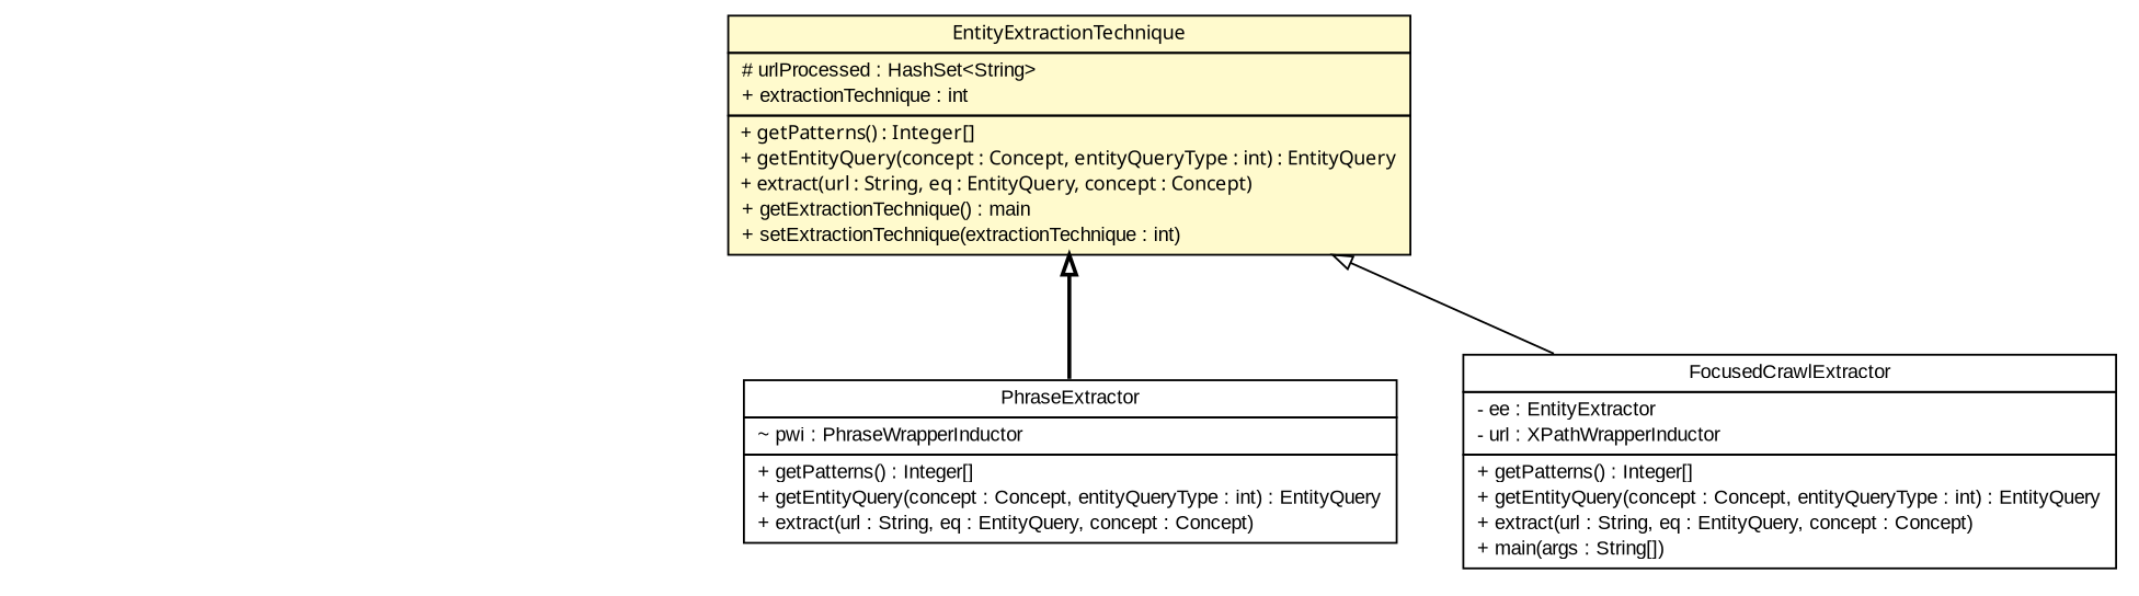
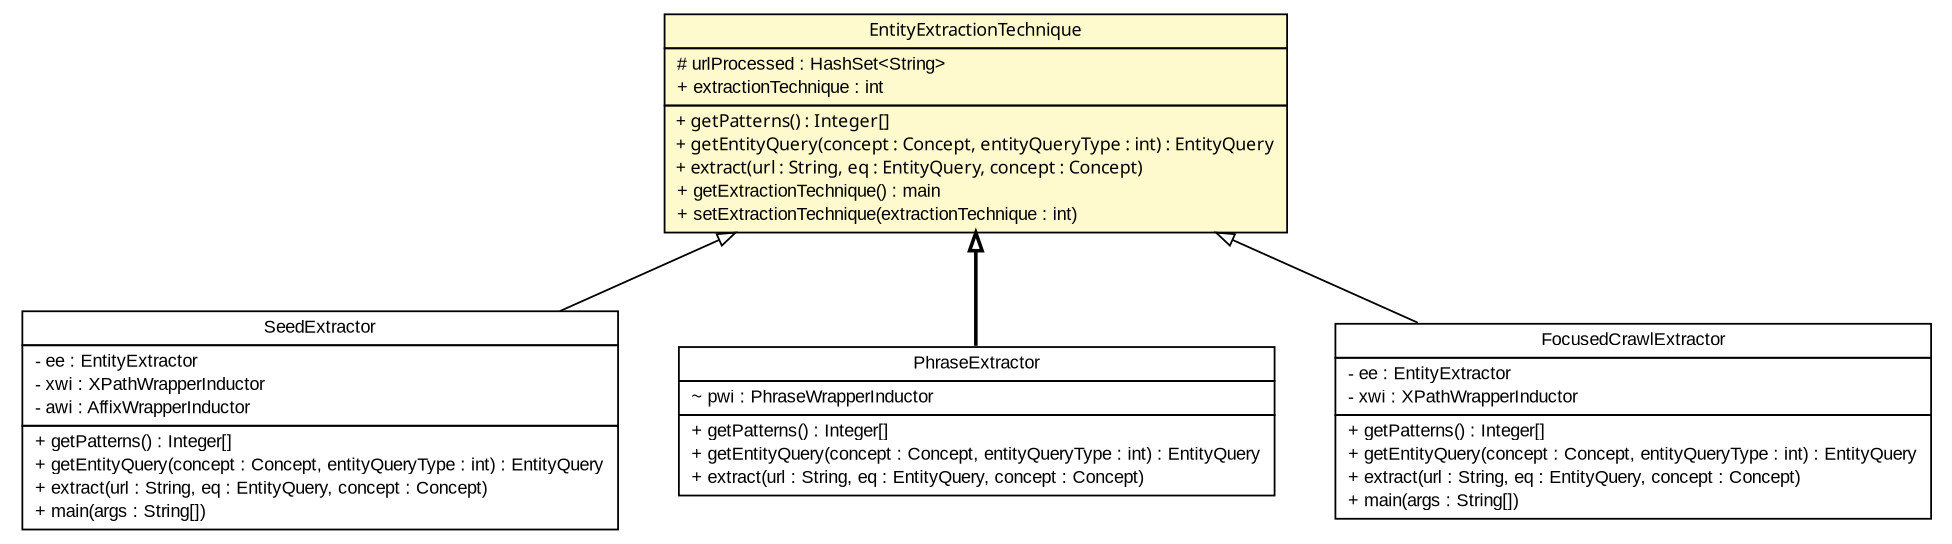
  digraph {
    nodesep=0.25
    ranksep=0.5
    node [fontcolor=black fontname=arial fontsize=10.0 shape=plaintext]
    edge [arrowtail=empty dir=back fontname=arial fontsize=10 headport=p labelfontname=arial labelfontsize=10 style=solid tailport=p]
+   n1 [label=<<table title="tud.iir.extraction.entity.SeedExtractor" border="0" cellborder="1" cellspacing="0" cellpadding="2" port="p" href="./SeedExtractor.html"> 		<tr><td><table border="0" cellspacing="0" cellpadding="1"> <tr><td align="center" balign="center"> SeedExtractor </td></tr> 		</table></td></tr> 		<tr><td><table border="0" cellspacing="0" cellpadding="1"> <tr><td align="left" balign="left"> - ee : EntityExtractor </td></tr> <tr><td align="left" balign="left"> - xwi : XPathWrapperInductor </td></tr> <tr><td align="left" balign="left"> - awi : AffixWrapperInductor </td></tr> 		</table></td></tr> 		<tr><td><table border="0" cellspacing="0" cellpadding="1"> <tr><td align="left" balign="left"> + getPatterns() : Integer[] </td></tr> <tr><td align="left" balign="left"> + getEntityQuery(concept : Concept, entityQueryType : int) : EntityQuery </td></tr> <tr><td align="left" balign="left"> + extract(url : String, eq : EntityQuery, concept : Concept) </td></tr> <tr><td align="left" balign="left"> + main(args : String[]) </td></tr> 		</table></td></tr> 		</table>>]
    n2 [label=<<table title="tud.iir.extraction.entity.PhraseExtractor" border="0" cellborder="1" cellspacing="0" cellpadding="2" port="p" href="./PhraseExtractor.html"> 		<tr><td><table border="0" cellspacing="0" cellpadding="1"> <tr><td align="center" balign="center"> PhraseExtractor </td></tr> 		</table></td></tr> 		<tr><td><table border="0" cellspacing="0" cellpadding="1"> <tr><td align="left" balign="left"> ~ pwi : PhraseWrapperInductor </td></tr> 		</table></td></tr> 		<tr><td><table border="0" cellspacing="0" cellpadding="1"> <tr><td align="left" balign="left"> + getPatterns() : Integer[] </td></tr> <tr><td align="left" balign="left"> + getEntityQuery(concept : Concept, entityQueryType : int) : EntityQuery </td></tr> <tr><td align="left" balign="left"> + extract(url : String, eq : EntityQuery, concept : Concept) </td></tr> 		</table></td></tr> 		</table>>]
-   n3 [label=<<table title="tud.iir.extraction.entity.FocusedCrawlExtractor" border="0" cellborder="1" cellspacing="0" cellpadding="2" port="p" href="./FocusedCrawlExtractor.html"> 		<tr><td><table border="0" cellspacing="0" cellpadding="1"> <tr><td align="center" balign="center"> FocusedCrawlExtractor </td></tr> 		</table></td></tr> 		<tr><td><table border="0" cellspacing="0" cellpadding="1"> <tr><td align="left" balign="left"> - ee : EntityExtractor </td></tr> <tr><td align="left" balign="left"> - url : XPathWrapperInductor </td></tr> 		</table></td></tr> 		<tr><td><table border="0" cellspacing="0" cellpadding="1"> <tr><td align="left" balign="left"> + getPatterns() : Integer[] </td></tr> <tr><td align="left" balign="left"> + getEntityQuery(concept : Concept, entityQueryType : int) : EntityQuery </td></tr> <tr><td align="left" balign="left"> + extract(url : String, eq : EntityQuery, concept : Concept) </td></tr> <tr><td align="left" balign="left"> + main(args : String[]) </td></tr> 		</table></td></tr> 		</table>>]
+   n3 [label=<<table title="tud.iir.extraction.entity.FocusedCrawlExtractor" border="0" cellborder="1" cellspacing="0" cellpadding="2" port="p" href="./FocusedCrawlExtractor.html"> 		<tr><td><table border="0" cellspacing="0" cellpadding="1"> <tr><td align="center" balign="center"> FocusedCrawlExtractor </td></tr> 		</table></td></tr> 		<tr><td><table border="0" cellspacing="0" cellpadding="1"> <tr><td align="left" balign="left"> - ee : EntityExtractor </td></tr> <tr><td align="left" balign="left"> - xwi : XPathWrapperInductor </td></tr> 		</table></td></tr> 		<tr><td><table border="0" cellspacing="0" cellpadding="1"> <tr><td align="left" balign="left"> + getPatterns() : Integer[] </td></tr> <tr><td align="left" balign="left"> + getEntityQuery(concept : Concept, entityQueryType : int) : EntityQuery </td></tr> <tr><td align="left" balign="left"> + extract(url : String, eq : EntityQuery, concept : Concept) </td></tr> <tr><td align="left" balign="left"> + main(args : String[]) </td></tr> 		</table></td></tr> 		</table>>]
    n4 [label=<<table title="tud.iir.extraction.entity.EntityExtractionTechnique" border="0" cellborder="1" cellspacing="0" cellpadding="2" port="p" bgcolor="lemonChiffon" href="./EntityExtractionTechnique.html"> 		<tr><td><table border="0" cellspacing="0" cellpadding="1"> <tr><td align="center" balign="center"><font face="ariali"> EntityExtractionTechnique </font></td></tr> 		</table></td></tr> 		<tr><td><table border="0" cellspacing="0" cellpadding="1"> <tr><td align="left" balign="left"> # urlProcessed : HashSet&lt;String&gt; </td></tr> <tr><td align="left" balign="left"> + extractionTechnique : int </td></tr> 		</table></td></tr> 		<tr><td><table border="0" cellspacing="0" cellpadding="1"> <tr><td align="left" balign="left"><font face="ariali" point-size="10.0"> + getPatterns() : Integer[] </font></td></tr> <tr><td align="left" balign="left"><font face="ariali" point-size="10.0"> + getEntityQuery(concept : Concept, entityQueryType : int) : EntityQuery </font></td></tr> <tr><td align="left" balign="left"><font face="ariali" point-size="10.0"> + extract(url : String, eq : EntityQuery, concept : Concept) </font></td></tr> <tr><td align="left" balign="left"> + getExtractionTechnique() : main </td></tr> <tr><td align="left" balign="left"> + setExtractionTechnique(extractionTechnique : int) </td></tr> 		</table></td></tr> 		</table>>]
+   n4 -> n1
    n4 -> n2 [style=bold]
    n4 -> n3
  }
